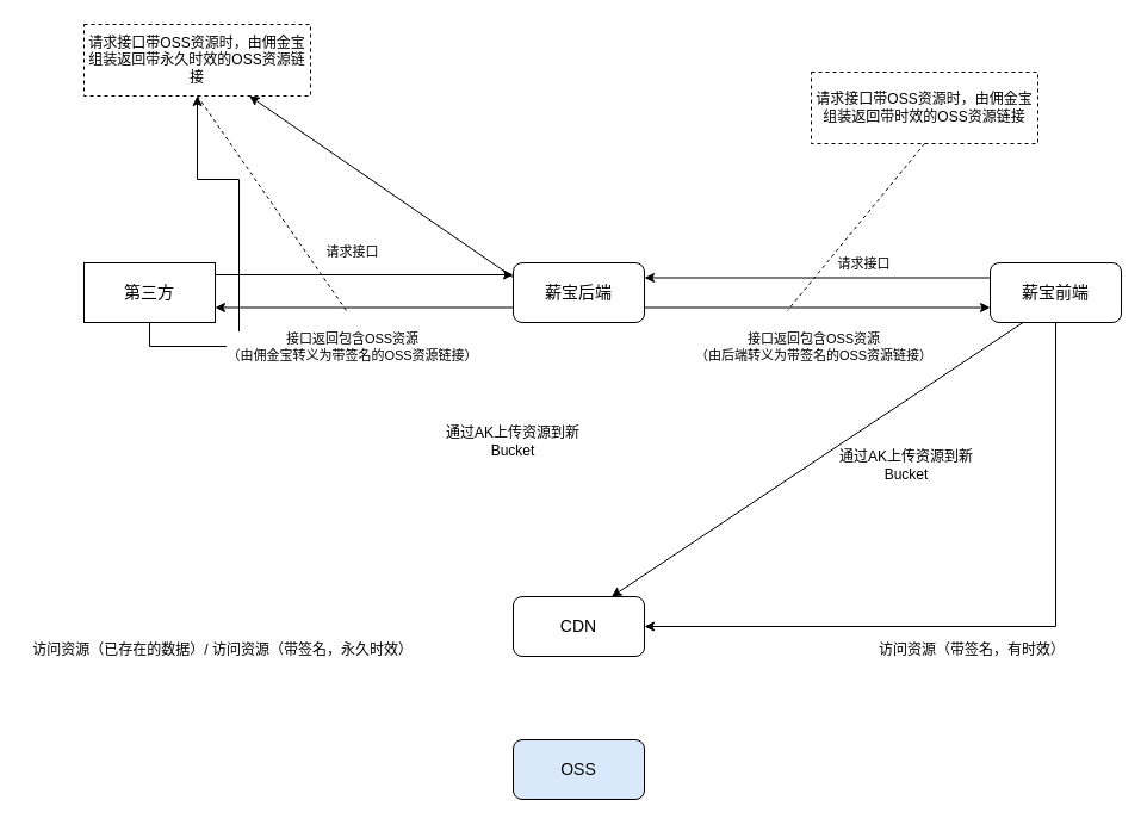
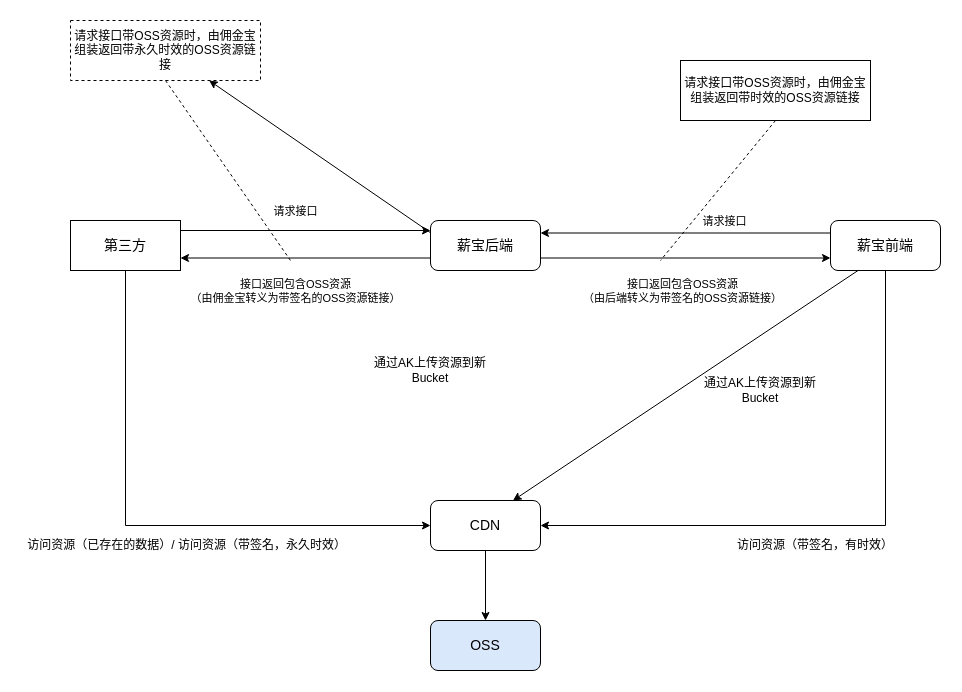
  <mxCell id="0" />
  <mxCell id="1" parent="0" />
  <mxCell id="2" style="edgeStyle=orthogonalEdgeStyle;rounded=0;orthogonalLoop=1;jettySize=auto;html=1;exitX=1;exitY=0.5;exitDx=0;exitDy=0;" edge="1" parent="1" source="5" target="11"><mxGeometry relative="1" as="geometry"><Array as="points"><mxPoint x="180" y="230" /></Array></mxGeometry></mxCell>
  <mxCell id="3" value="请求接口" style="edgeLabel;html=1;align=center;verticalAlign=middle;resizable=0;points=[];" vertex="1" connectable="0" parent="2"><mxGeometry x="-0.308" y="1" relative="1" as="geometry"><mxPoint x="37" y="-19" as="offset" /></mxGeometry></mxCell>
- <mxCell id="4" style="edgeStyle=orthogonalEdgeStyle;rounded=0;orthogonalLoop=1;jettySize=auto;html=1;exitX=0.5;exitY=1;exitDx=0;exitDy=0;endArrow=classic;endFill=1;" edge="1" parent="1" source="5" target="13"><mxGeometry relative="1" as="geometry" /></mxCell>
+ <mxCell id="4" style="edgeStyle=orthogonalEdgeStyle;rounded=0;orthogonalLoop=1;jettySize=auto;html=1;exitX=0.5;exitY=1;exitDx=0;exitDy=0;entryX=0;entryY=0.5;entryDx=0;entryDy=0;endArrow=classic;endFill=1;" edge="1" parent="1" source="5" target="23"><mxGeometry relative="1" as="geometry" /></mxCell>
  <mxCell id="5" value="&lt;font style=&quot;font-size: 14px&quot;&gt;第三方&lt;/font&gt;" style="whiteSpace=wrap;html=1;rounded=0;" vertex="1" parent="1"><mxGeometry x="70" y="220" width="110" height="50" as="geometry" /></mxCell>
  <mxCell id="6" style="edgeStyle=orthogonalEdgeStyle;rounded=0;orthogonalLoop=1;jettySize=auto;html=1;exitX=0;exitY=0.75;exitDx=0;exitDy=0;entryX=1;entryY=0.75;entryDx=0;entryDy=0;" edge="1" parent="1" source="11" target="5"><mxGeometry relative="1" as="geometry" /></mxCell>
  <mxCell id="7" value="接口返回包含OSS资源&lt;br&gt;（由佣金宝转义为带签名的OSS资源链接）" style="edgeLabel;html=1;align=center;verticalAlign=middle;resizable=0;points=[];" vertex="1" connectable="0" parent="6"><mxGeometry x="0.167" y="1" relative="1" as="geometry"><mxPoint x="10" y="31.5" as="offset" /></mxGeometry></mxCell>
  <mxCell id="8" style="edgeStyle=none;rounded=0;orthogonalLoop=1;jettySize=auto;html=1;exitX=1;exitY=0.75;exitDx=0;exitDy=0;entryX=0;entryY=0.75;entryDx=0;entryDy=0;endArrow=classic;endFill=1;" edge="1" parent="1" source="11" target="18"><mxGeometry relative="1" as="geometry" /></mxCell>
  <mxCell id="9" value="接口返回包含OSS资源&lt;br&gt;（由后端转义为带签名的OSS资源链接）" style="edgeLabel;html=1;align=center;verticalAlign=middle;resizable=0;points=[];" vertex="1" connectable="0" parent="8"><mxGeometry x="-0.254" relative="1" as="geometry"><mxPoint x="33" y="32.5" as="offset" /></mxGeometry></mxCell>
  <mxCell id="10" style="edgeStyle=none;rounded=0;orthogonalLoop=1;jettySize=auto;html=1;exitX=0.5;exitY=1;exitDx=0;exitDy=0;endArrow=classic;endFill=1;" edge="1" parent="1" source="11" target="13"><mxGeometry relative="1" as="geometry" /></mxCell>
  <mxCell id="11" value="&lt;span style=&quot;font-size: 14px&quot;&gt;薪宝后端&lt;/span&gt;" style="rounded=1;whiteSpace=wrap;html=1;" vertex="1" parent="1"><mxGeometry x="430" y="220" width="110" height="50" as="geometry" /></mxCell>
  <mxCell id="12" style="rounded=0;orthogonalLoop=1;jettySize=auto;html=1;exitX=0.5;exitY=1;exitDx=0;exitDy=0;endArrow=none;endFill=0;dashed=1;" edge="1" parent="1" source="13"><mxGeometry relative="1" as="geometry"><mxPoint x="290" y="260" as="targetPoint" /></mxGeometry></mxCell>
  <mxCell id="13" value="请求接口带OSS资源时，由佣金宝组装返回带永久时效的OSS资源链接" style="rounded=0;whiteSpace=wrap;html=1;fillColor=none;dashed=1;" vertex="1" parent="1"><mxGeometry x="70" y="20" width="190" height="60" as="geometry" /></mxCell>
  <mxCell id="14" style="edgeStyle=none;rounded=0;orthogonalLoop=1;jettySize=auto;html=1;exitX=0;exitY=0.25;exitDx=0;exitDy=0;entryX=1;entryY=0.25;entryDx=0;entryDy=0;endArrow=classic;endFill=1;" edge="1" parent="1" source="18" target="11"><mxGeometry relative="1" as="geometry" /></mxCell>
  <mxCell id="15" value="请求接口" style="edgeLabel;html=1;align=center;verticalAlign=middle;resizable=0;points=[];" vertex="1" connectable="0" parent="14"><mxGeometry x="0.162" y="2" relative="1" as="geometry"><mxPoint x="61" y="-14.5" as="offset" /></mxGeometry></mxCell>
  <mxCell id="16" style="edgeStyle=orthogonalEdgeStyle;rounded=0;orthogonalLoop=1;jettySize=auto;html=1;exitX=0.5;exitY=1;exitDx=0;exitDy=0;entryX=1;entryY=0.5;entryDx=0;entryDy=0;endArrow=classic;endFill=1;" edge="1" parent="1" source="18" target="23"><mxGeometry relative="1" as="geometry" /></mxCell>
  <mxCell id="17" style="rounded=0;orthogonalLoop=1;jettySize=auto;html=1;exitX=0.25;exitY=1;exitDx=0;exitDy=0;entryX=0.75;entryY=0;entryDx=0;entryDy=0;endArrow=classic;endFill=1;" edge="1" parent="1" source="18" target="23"><mxGeometry relative="1" as="geometry" /></mxCell>
  <mxCell id="18" value="&lt;span style=&quot;font-size: 14px&quot;&gt;薪宝前端&lt;/span&gt;" style="rounded=1;whiteSpace=wrap;html=1;" vertex="1" parent="1"><mxGeometry x="830" y="220" width="110" height="50" as="geometry" /></mxCell>
- <mxCell id="19" value="请求接口带OSS资源时，由佣金宝组装返回带时效的OSS资源链接" style="rounded=0;whiteSpace=wrap;html=1;fillColor=none;dashed=1;" vertex="1" parent="1"><mxGeometry x="680" y="60" width="190" height="60" as="geometry" /></mxCell>
+ <mxCell id="19" value="请求接口带OSS资源时，由佣金宝组装返回带时效的OSS资源链接" style="rounded=0;whiteSpace=wrap;html=1;fillColor=none;dashed=0;" vertex="1" parent="1"><mxGeometry x="680" y="60" width="190" height="60" as="geometry" /></mxCell>
  <mxCell id="20" style="rounded=0;orthogonalLoop=1;jettySize=auto;html=1;exitX=0.5;exitY=1;exitDx=0;exitDy=0;endArrow=none;endFill=0;dashed=1;" edge="1" parent="1" source="19"><mxGeometry relative="1" as="geometry"><mxPoint x="660" y="260" as="targetPoint" /><mxPoint x="770" y="100" as="sourcePoint" /></mxGeometry></mxCell>
  <mxCell id="21" value="&lt;font style=&quot;font-size: 14px&quot;&gt;OSS&lt;/font&gt;" style="rounded=1;whiteSpace=wrap;html=1;fillColor=#dae8fc;" vertex="1" parent="1"><mxGeometry x="430" y="620" width="110" height="50" as="geometry" /></mxCell>
+ <mxCell id="22" style="edgeStyle=orthogonalEdgeStyle;rounded=0;orthogonalLoop=1;jettySize=auto;html=1;exitX=0.5;exitY=1;exitDx=0;exitDy=0;entryX=0.5;entryY=0;entryDx=0;entryDy=0;endArrow=classic;endFill=1;" edge="1" parent="1" source="23" target="21"><mxGeometry relative="1" as="geometry" /></mxCell>
  <mxCell id="23" value="&lt;font style=&quot;font-size: 14px&quot;&gt;CDN&lt;/font&gt;" style="rounded=1;whiteSpace=wrap;html=1;" vertex="1" parent="1"><mxGeometry x="430" y="500" width="110" height="50" as="geometry" /></mxCell>
  <mxCell id="24" value="&amp;nbsp;访问资源（已存在的数据）/ 访问资源（带签名，永久时效）" style="text;html=1;strokeColor=none;fillColor=none;align=center;verticalAlign=middle;whiteSpace=wrap;rounded=0;dashed=1;" vertex="1" parent="1"><mxGeometry x="20" y="530" width="330" height="30" as="geometry" /></mxCell>
  <mxCell id="25" value="访问资源（带签名，有时效）" style="text;html=1;strokeColor=none;fillColor=none;align=center;verticalAlign=middle;whiteSpace=wrap;rounded=0;dashed=1;" vertex="1" parent="1"><mxGeometry x="730" y="530" width="170" height="30" as="geometry" /></mxCell>
  <mxCell id="26" value="通过AK上传资源到新Bucket" style="text;html=1;strokeColor=none;fillColor=none;align=center;verticalAlign=middle;whiteSpace=wrap;rounded=0;dashed=1;" vertex="1" parent="1"><mxGeometry x="700" y="380" width="120" height="20" as="geometry" /></mxCell>
  <mxCell id="27" style="edgeStyle=none;rounded=0;orthogonalLoop=1;jettySize=auto;html=1;exitX=0.5;exitY=0;exitDx=0;exitDy=0;endArrow=classic;endFill=1;" edge="1" parent="1" source="26" target="26"><mxGeometry relative="1" as="geometry" /></mxCell>
  <mxCell id="28" value="通过AK上传资源到新Bucket" style="text;html=1;strokeColor=none;fillColor=none;align=center;verticalAlign=middle;whiteSpace=wrap;rounded=0;dashed=1;" vertex="1" parent="1"><mxGeometry x="370" y="360" width="120" height="20" as="geometry" /></mxCell>
